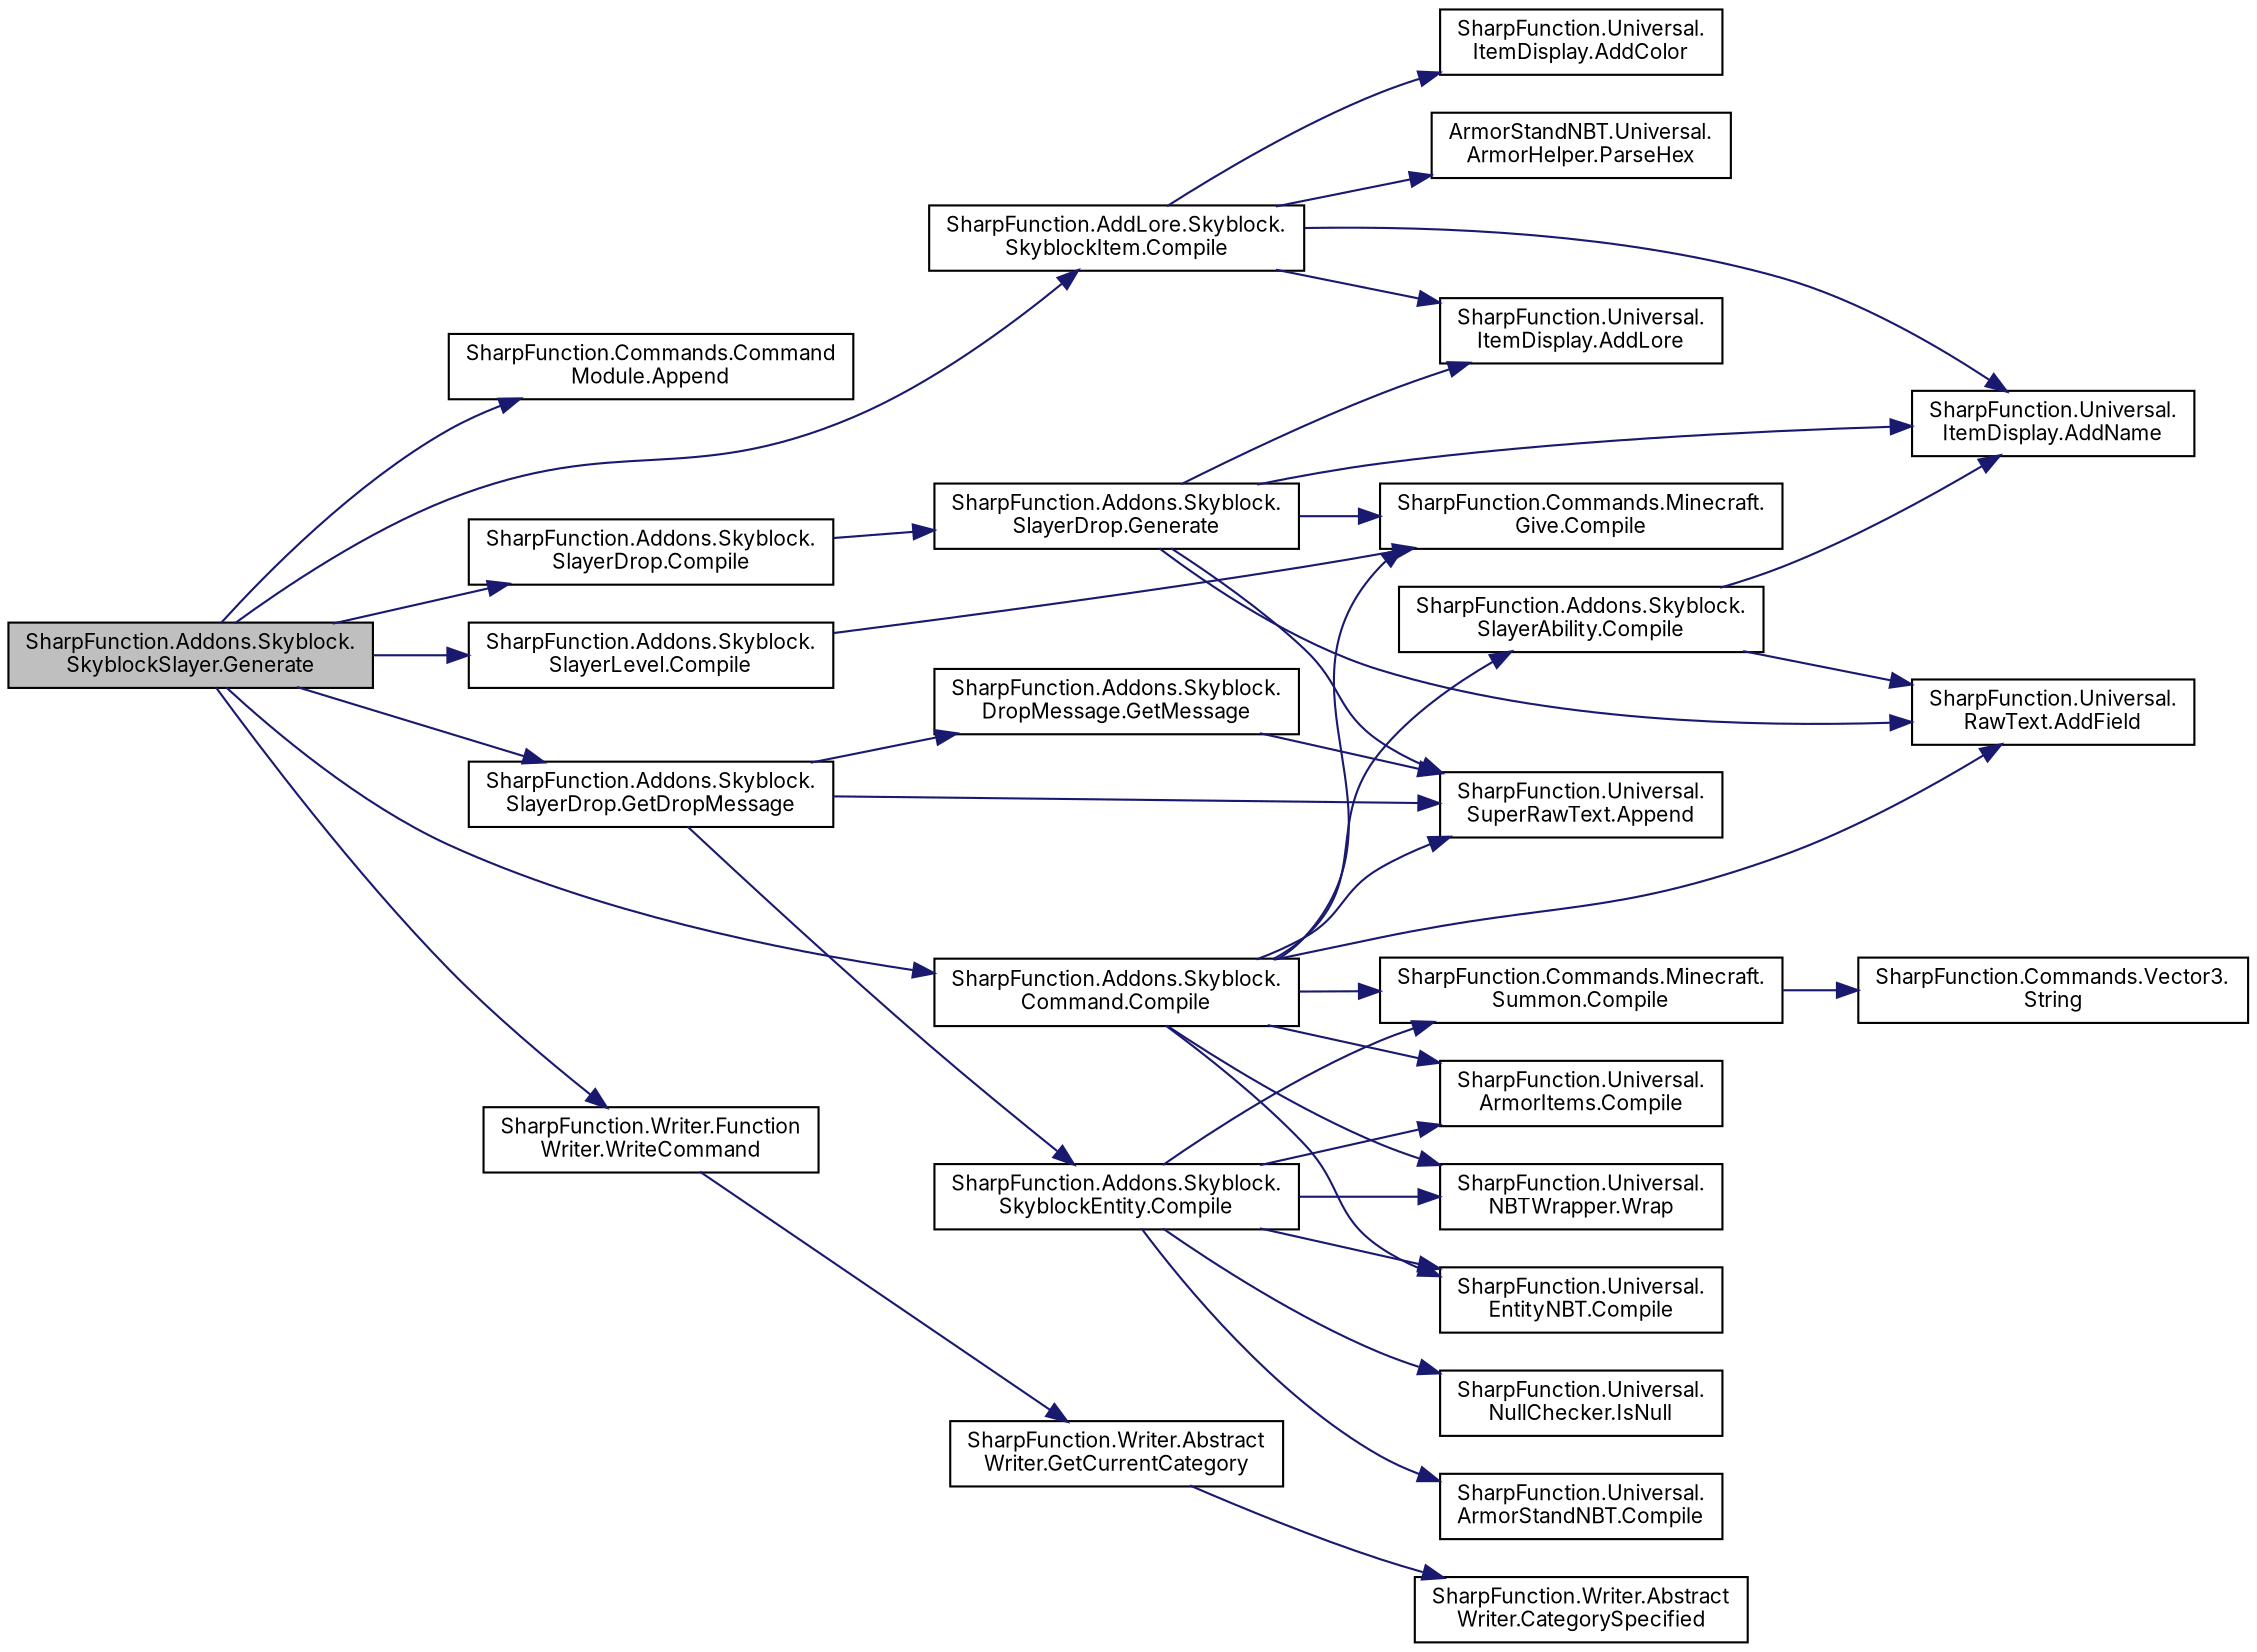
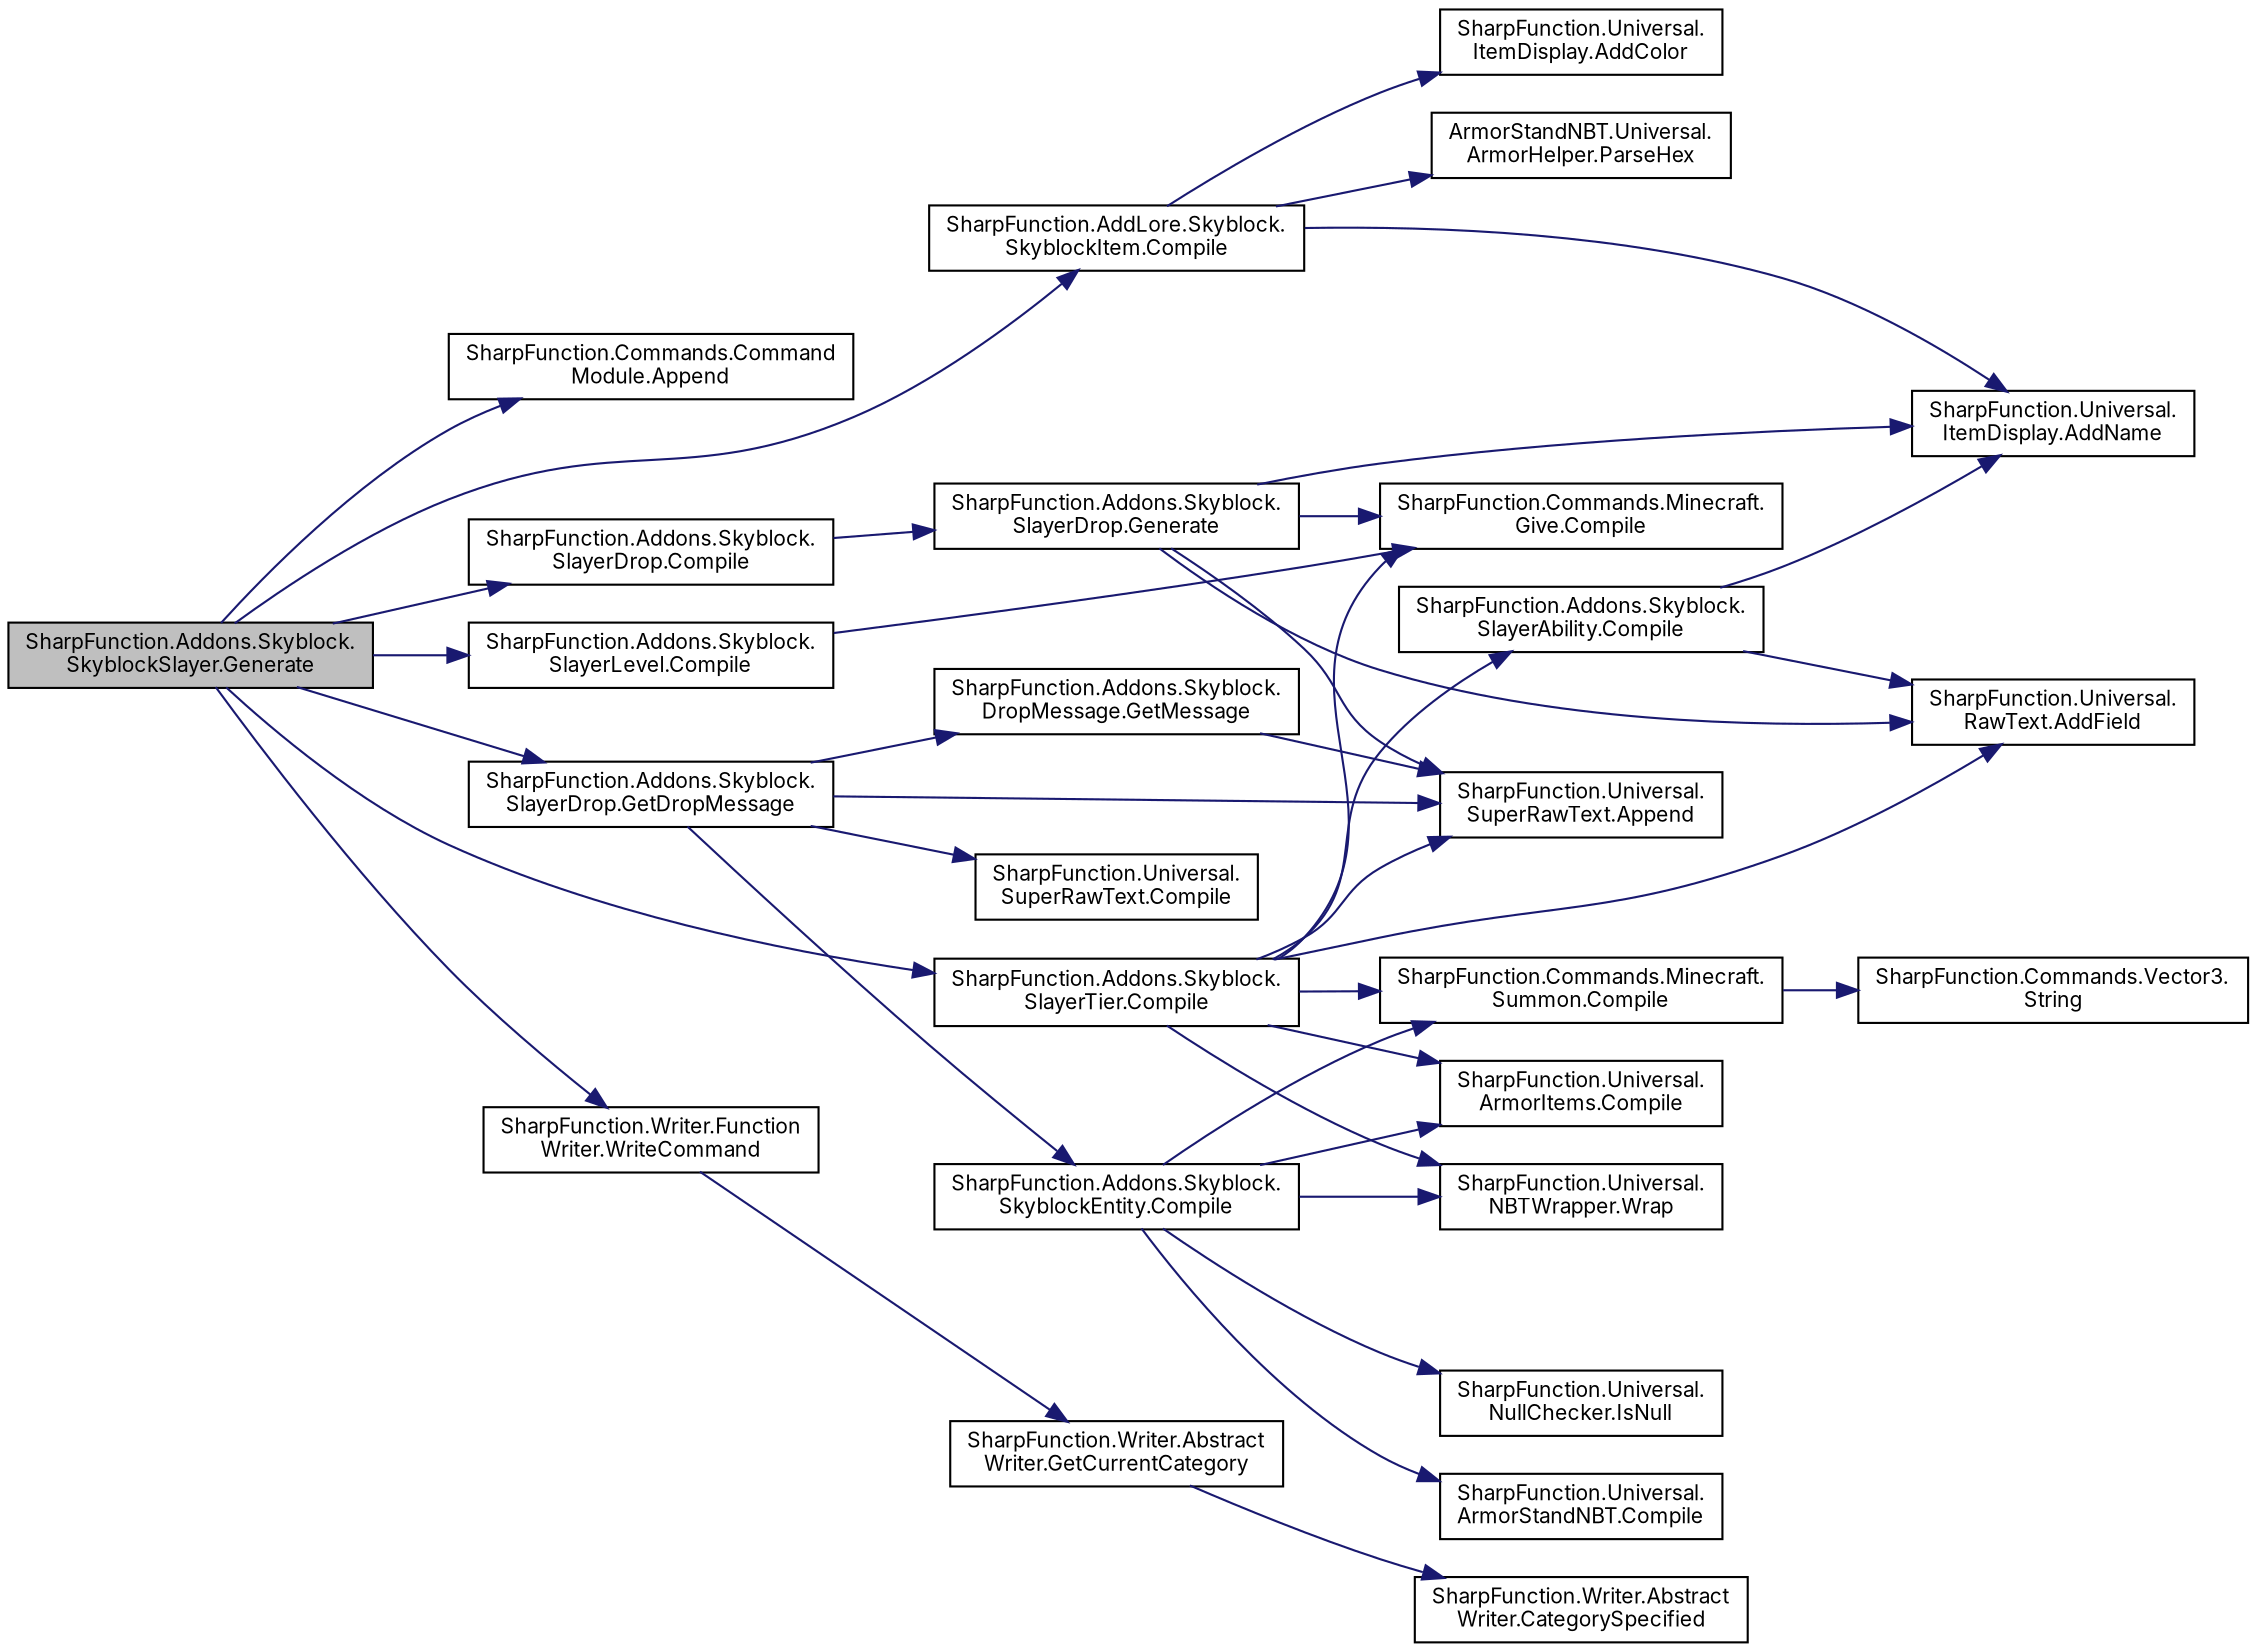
  digraph {
    fontname=Inter
    rankdir=LR
    node [color=black fillcolor=white fontname=Inter fontsize=10 shape=record style=filled]
    edge [color=midnightblue fontname=Inter fontsize=10 labelfontname=Helvetica labelfontsize=10 style=solid]
    n1 [fillcolor=grey75 fontcolor=black height=0.2 label="SharpFunction.Addons.Skyblock.\lSkyblockSlayer.Generate" width=0.4]
    n2 [height=0.2 label="SharpFunction.Commands.Command\lModule.Append" width=0.4]
    n3 [height=0.2 label="SharpFunction.AddLore.Skyblock.\lSkyblockItem.Compile" width=0.4]
    n4 [height=0.2 label="SharpFunction.Addons.Skyblock.\lSlayerDrop.Compile" width=0.4]
    n5 [height=0.2 label="SharpFunction.Addons.Skyblock.\lSlayerLevel.Compile" width=0.4]
-   n6 [height=0.2 label="SharpFunction.Addons.Skyblock.\lCommand.Compile" width=0.4]
+   n6 [height=0.2 label="SharpFunction.Addons.Skyblock.\lSlayerTier.Compile" width=0.4]
    n7 [height=0.2 label="SharpFunction.Addons.Skyblock.\lSlayerDrop.GetDropMessage" width=0.4]
    n8 [height=0.2 label="SharpFunction.Writer.Function\lWriter.WriteCommand" width=0.4]
    n9 [height=0.2 label="SharpFunction.Addons.Skyblock.\lSkyblockEntity.Compile" width=0.4]
-   n10 [height=0.2 label="SharpFunction.Universal.\lEntityNBT.Compile" width=0.4]
    n11 [height=0.2 label="SharpFunction.Universal.\lArmorStandNBT.Compile" width=0.4]
    n12 [height=0.2 label="SharpFunction.Universal.\lArmorItems.Compile" width=0.4]
    n13 [height=0.2 label="SharpFunction.Commands.Minecraft.\lSummon.Compile" width=0.4]
    n14 [height=0.2 label="SharpFunction.Universal.\lNullChecker.IsNull" width=0.4]
    n15 [height=0.2 label="SharpFunction.Universal.\lNBTWrapper.Wrap" width=0.4]
    n16 [height=0.2 label="SharpFunction.Universal.\lItemDisplay.AddColor" width=0.4]
-   n17 [height=0.2 label="SharpFunction.Universal.\lItemDisplay.AddLore" width=0.4]
    n18 [height=0.2 label="SharpFunction.Universal.\lItemDisplay.AddName" width=0.4]
    n19 [height=0.2 label="ArmorStandNBT.Universal.\lArmorHelper.ParseHex" width=0.4]
    n20 [height=0.2 label="SharpFunction.Addons.Skyblock.\lSlayerDrop.Generate" width=0.4]
    n21 [height=0.2 label="SharpFunction.Commands.Minecraft.\lGive.Compile" width=0.4]
    n22 [height=0.2 label="SharpFunction.Universal.\lRawText.AddField" width=0.4]
    n23 [height=0.2 label="SharpFunction.Universal.\lSuperRawText.Append" width=0.4]
    n24 [height=0.2 label="SharpFunction.Addons.Skyblock.\lSlayerAbility.Compile" width=0.4]
+   n25 [height=0.2 label="SharpFunction.Universal.\lSuperRawText.Compile" width=0.4]
    n26 [height=0.2 label="SharpFunction.Addons.Skyblock.\lDropMessage.GetMessage" width=0.4]
    n27 [height=0.2 label="SharpFunction.Writer.Abstract\lWriter.GetCurrentCategory" width=0.4]
    n28 [height=0.2 label="SharpFunction.Commands.Vector3.\lString" width=0.4]
    n29 [height=0.2 label="SharpFunction.Writer.Abstract\lWriter.CategorySpecified" width=0.4]
    n1 -> n2
    n1 -> n3
    n1 -> n4
    n1 -> n5
    n1 -> n6
    n1 -> n7
    n1 -> n8
    n3 -> n16
-   n3 -> n17
    n3 -> n18
    n3 -> n19
    n4 -> n20
    n5 -> n21
-   n6 -> n10
    n6 -> n12
    n6 -> n13
    n6 -> n15
    n6 -> n21
    n6 -> n22
    n6 -> n23
    n6 -> n24
    n7 -> n9
    n7 -> n23
+   n7 -> n25
    n7 -> n26
    n8 -> n27
-   n9 -> n10
    n9 -> n11
    n9 -> n12
    n9 -> n13
    n9 -> n14
    n9 -> n15
    n13 -> n28
-   n20 -> n17
    n20 -> n18
    n20 -> n21
    n20 -> n22
    n20 -> n23
    n24 -> n18
    n24 -> n22
    n26 -> n23
    n27 -> n29
  }
